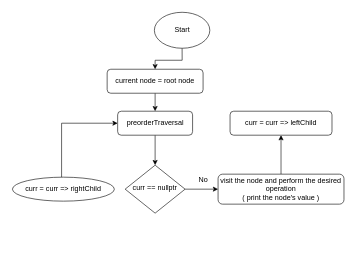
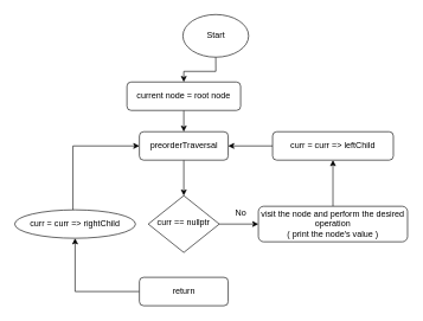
  <mxCell id="0" />
  <mxCell id="1" parent="0" />
  <mxCell id="2" style="edgeStyle=orthogonalEdgeStyle;rounded=0;orthogonalLoop=1;jettySize=auto;html=1;" parent="1" source="3" edge="1"><mxGeometry relative="1" as="geometry"><mxPoint x="258" y="185" as="targetPoint" /></mxGeometry></mxCell>
  <mxCell id="3" value="current node = root node" style="rounded=1;whiteSpace=wrap;html=1;fontSize=12;glass=0;strokeWidth=1;shadow=0;" parent="1" vertex="1"><mxGeometry x="178" y="115" width="160" height="40" as="geometry" /></mxCell>
  <mxCell id="4" style="edgeStyle=orthogonalEdgeStyle;rounded=0;orthogonalLoop=1;jettySize=auto;html=1;entryX=0;entryY=0.5;entryDx=0;entryDy=0;" parent="1" source="5" target="7" edge="1"><mxGeometry relative="1" as="geometry" /></mxCell>
  <mxCell id="5" value="curr == nullptr" style="rhombus;whiteSpace=wrap;html=1;shadow=0;fontFamily=Helvetica;fontSize=12;align=center;strokeWidth=1;spacing=6;spacingTop=-4;" parent="1" vertex="1"><mxGeometry x="208" y="275" width="100" height="80" as="geometry" /></mxCell>
  <mxCell id="6" style="edgeStyle=orthogonalEdgeStyle;rounded=0;orthogonalLoop=1;jettySize=auto;html=1;entryX=0.5;entryY=1;entryDx=0;entryDy=0;" parent="1" source="7" target="14" edge="1"><mxGeometry relative="1" as="geometry"><mxPoint x="468" y="265" as="targetPoint" /></mxGeometry></mxCell>
  <mxCell id="7" value="visit the node and perform the desired operation&lt;br&gt;( print the node's value )" style="rounded=1;whiteSpace=wrap;html=1;fontSize=12;glass=0;strokeWidth=1;shadow=0;" parent="1" vertex="1"><mxGeometry x="363" y="290" width="210" height="50" as="geometry" /></mxCell>
  <mxCell id="8" style="edgeStyle=orthogonalEdgeStyle;rounded=0;orthogonalLoop=1;jettySize=auto;html=1;" parent="1" source="9" target="3" edge="1"><mxGeometry relative="1" as="geometry" /></mxCell>
  <mxCell id="9" value="Start" style="ellipse;whiteSpace=wrap;html=1;" parent="1" vertex="1"><mxGeometry x="256.75" y="20" width="92.5" height="60" as="geometry" /></mxCell>
  <mxCell id="10" style="edgeStyle=orthogonalEdgeStyle;rounded=0;orthogonalLoop=1;jettySize=auto;html=1;entryX=0.5;entryY=0;entryDx=0;entryDy=0;" parent="1" source="11" target="5" edge="1"><mxGeometry relative="1" as="geometry" /></mxCell>
  <mxCell id="11" value="preorderTraversal" style="rounded=1;whiteSpace=wrap;html=1;fontSize=12;glass=0;strokeWidth=1;shadow=0;" parent="1" vertex="1"><mxGeometry x="195.5" y="185" width="125" height="40" as="geometry" /></mxCell>
  <mxCell id="12" value="No" style="text;html=1;align=center;verticalAlign=middle;resizable=0;points=[];autosize=1;strokeColor=none;fillColor=none;" parent="1" vertex="1"><mxGeometry x="318" y="285" width="40" height="30" as="geometry" /></mxCell>
+ <mxCell id="13" style="edgeStyle=orthogonalEdgeStyle;rounded=0;orthogonalLoop=1;jettySize=auto;html=1;" parent="1" source="14" target="11" edge="1"><mxGeometry relative="1" as="geometry" /></mxCell>
  <mxCell id="14" value="curr = curr =&amp;gt; leftChild" style="rounded=1;whiteSpace=wrap;html=1;fontSize=12;glass=0;strokeWidth=1;shadow=0;" parent="1" vertex="1"><mxGeometry x="383" y="185" width="170" height="40" as="geometry" /></mxCell>
  <mxCell id="15" style="edgeStyle=orthogonalEdgeStyle;rounded=0;orthogonalLoop=1;jettySize=auto;html=1;entryX=0;entryY=0.5;entryDx=0;entryDy=0;" edge="1" parent="1" source="16" target="11"><mxGeometry relative="1" as="geometry"><Array as="points"><mxPoint x="102" y="205" /></Array></mxGeometry></mxCell>
  <mxCell id="16" value="curr = curr =&amp;gt; rightChild" style="ellipse;whiteSpace=wrap;html=1;fontSize=12;glass=0;strokeWidth=1;shadow=0;" parent="1" vertex="1"><mxGeometry x="20" y="295" width="170" height="40" as="geometry" /></mxCell>
+ <mxCell id="17" style="edgeStyle=orthogonalEdgeStyle;rounded=0;orthogonalLoop=1;jettySize=auto;html=1;entryX=0.5;entryY=1;entryDx=0;entryDy=0;" edge="1" parent="1" source="18" target="16"><mxGeometry relative="1" as="geometry"><mxPoint x="95.2" y="336.4" as="targetPoint" /></mxGeometry></mxCell>
+ <mxCell id="18" value="return" style="rounded=1;whiteSpace=wrap;html=1;fontSize=12;glass=0;strokeWidth=1;shadow=0;" vertex="1" parent="1"><mxGeometry x="195.5" y="390" width="125" height="40" as="geometry" /></mxCell>
